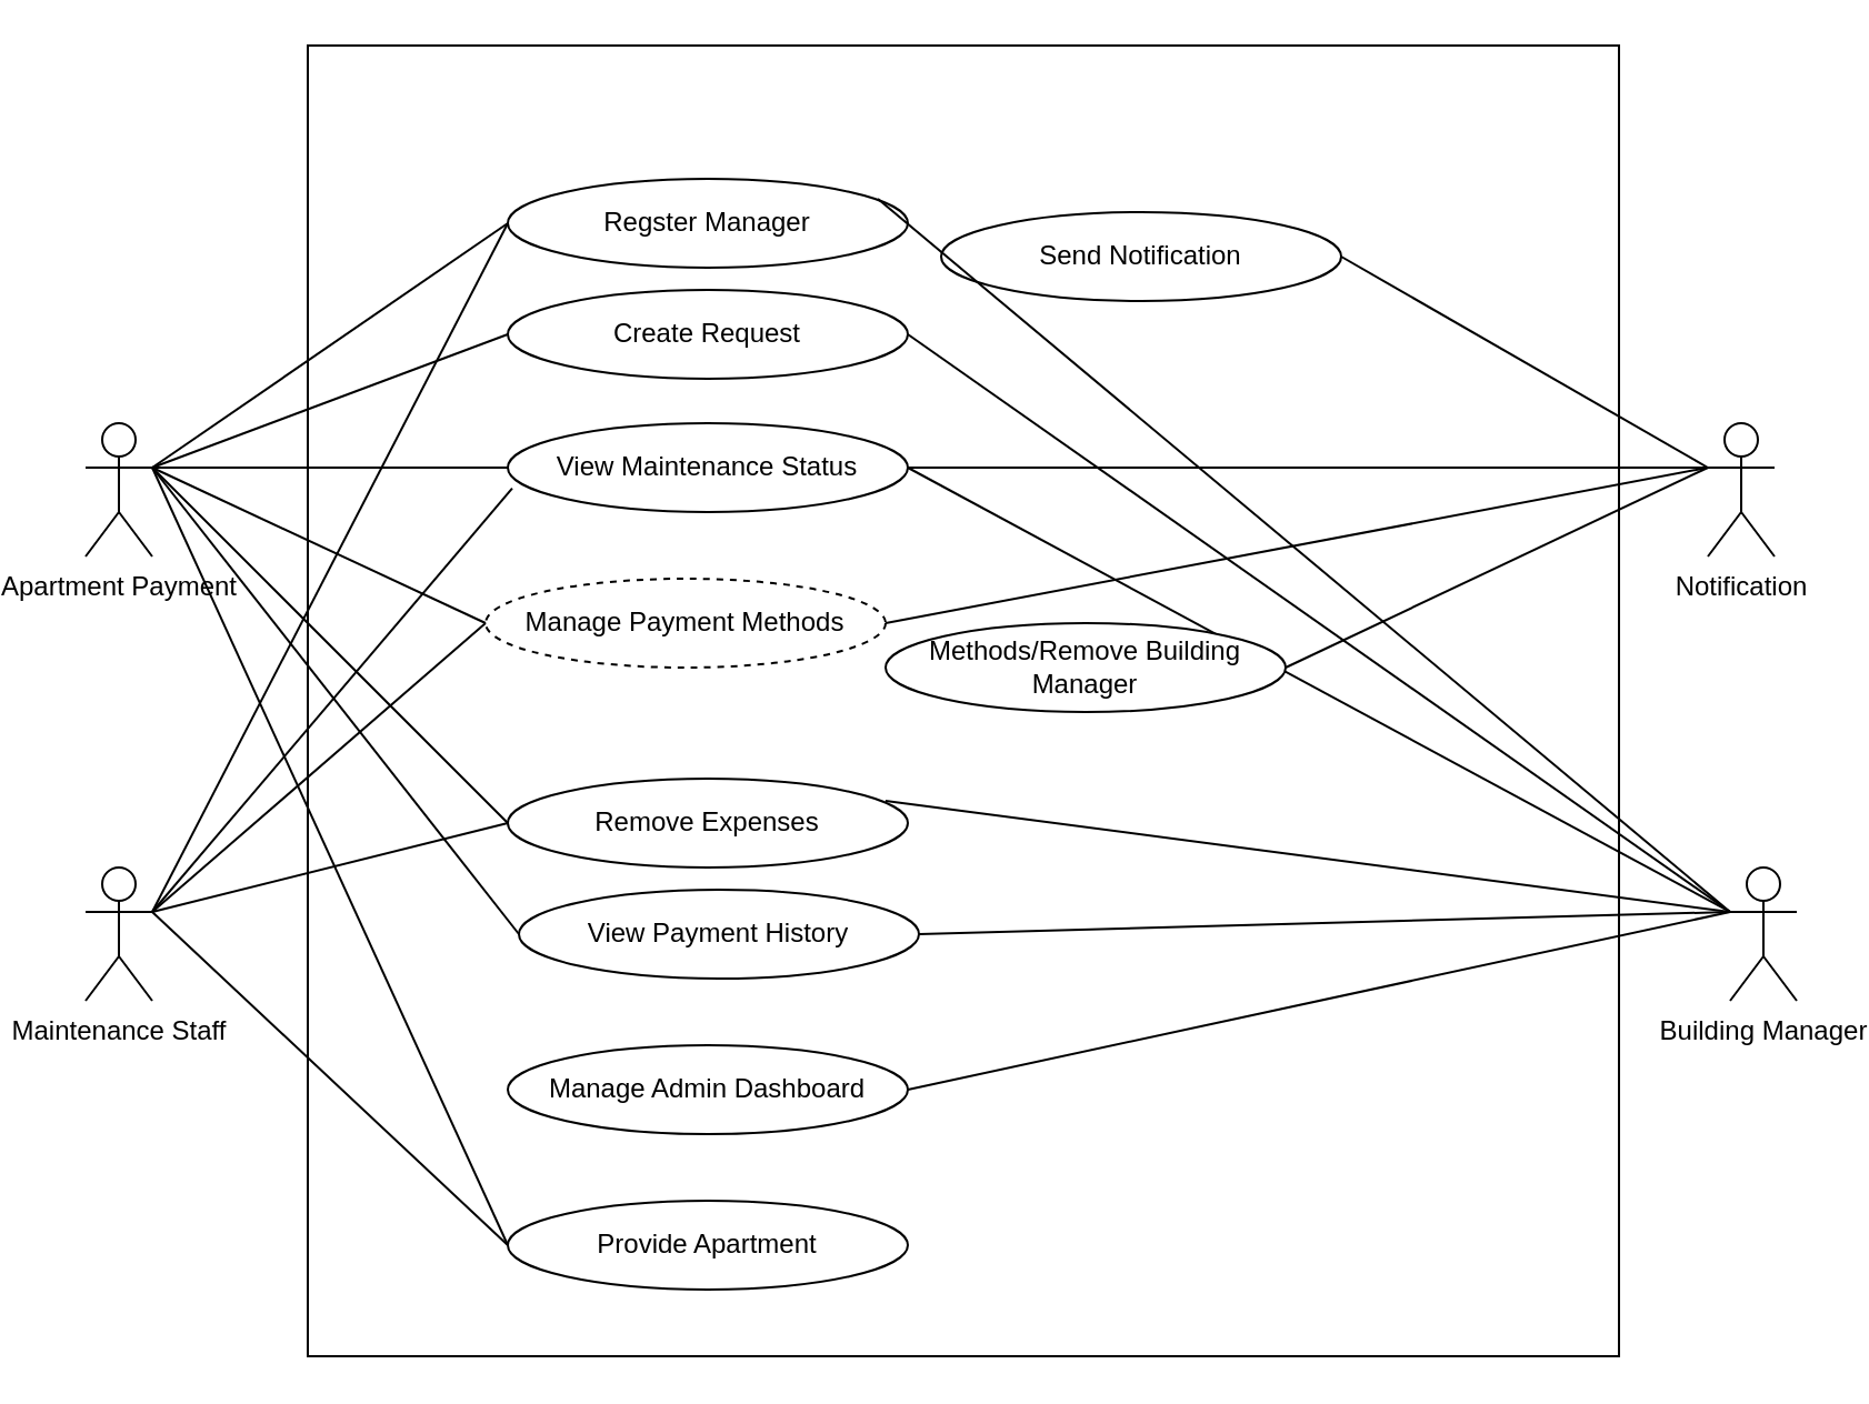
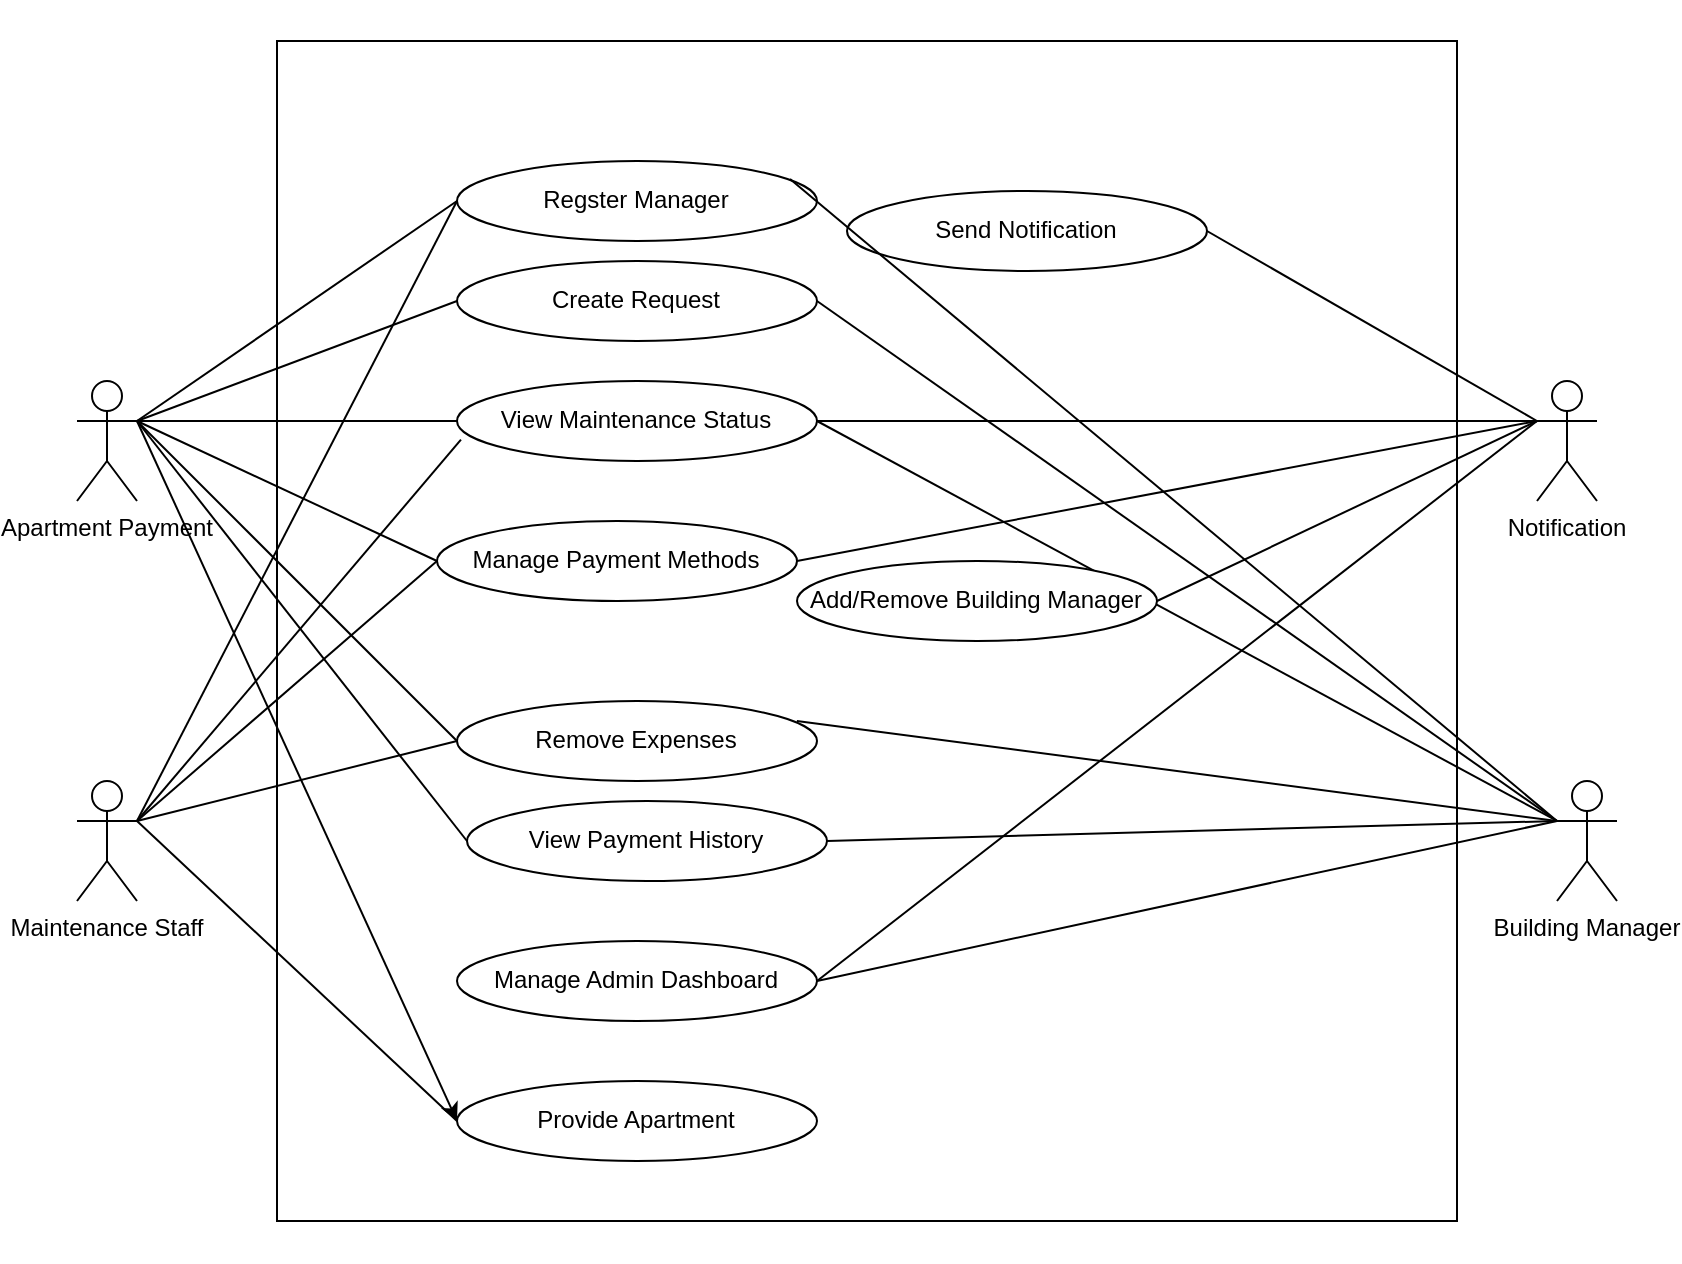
  <mxCell id="0" />
  <mxCell id="1" parent="0" />
  <mxCell id="2" value="" style="whiteSpace=wrap;html=1;aspect=fixed;" parent="1" vertex="1"><mxGeometry x="120" y="20" width="590" height="590" as="geometry" /></mxCell>
  <mxCell id="3" value="Apartment Payment" style="shape=umlActor;verticalLabelPosition=bottom;verticalAlign=top;html=1;outlineConnect=0;" parent="1" vertex="1"><mxGeometry x="20" y="190" width="30" height="60" as="geometry" /></mxCell>
  <mxCell id="4" value="Maintenance Staff" style="shape=umlActor;verticalLabelPosition=bottom;verticalAlign=top;html=1;outlineConnect=0;" parent="1" vertex="1"><mxGeometry x="20" y="390" width="30" height="60" as="geometry" /></mxCell>
  <mxCell id="5" value="Notification" style="shape=umlActor;verticalLabelPosition=bottom;verticalAlign=top;html=1;outlineConnect=0;" parent="1" vertex="1"><mxGeometry x="750" y="190" width="30" height="60" as="geometry" /></mxCell>
  <mxCell id="6" value="Building Manager" style="shape=umlActor;verticalLabelPosition=bottom;verticalAlign=top;html=1;outlineConnect=0;" parent="1" vertex="1"><mxGeometry x="760" y="390" width="30" height="60" as="geometry" /></mxCell>
  <mxCell id="7" value="Regster Manager" style="ellipse;whiteSpace=wrap;html=1;" parent="1" vertex="1"><mxGeometry x="210" y="80" width="180" height="40" as="geometry" /></mxCell>
  <mxCell id="8" value="Create Request" style="ellipse;whiteSpace=wrap;html=1;" parent="1" vertex="1"><mxGeometry x="210" y="130" width="180" height="40" as="geometry" /></mxCell>
  <mxCell id="9" value="View Maintenance Status" style="ellipse;whiteSpace=wrap;html=1;" parent="1" vertex="1"><mxGeometry x="210" y="190" width="180" height="40" as="geometry" /></mxCell>
- <mxCell id="10" value="Manage Payment Methods" style="ellipse;whiteSpace=wrap;html=1;dashed=1;" parent="1" vertex="1"><mxGeometry x="200" y="260" width="180" height="40" as="geometry" /></mxCell>
+ <mxCell id="10" value="Manage Payment Methods" style="ellipse;whiteSpace=wrap;html=1;" parent="1" vertex="1"><mxGeometry x="200" y="260" width="180" height="40" as="geometry" /></mxCell>
  <mxCell id="11" value="Send Notification" style="ellipse;whiteSpace=wrap;html=1;" parent="1" vertex="1"><mxGeometry x="405" y="95" width="180" height="40" as="geometry" /></mxCell>
  <mxCell id="12" value="Remove Expenses" style="ellipse;whiteSpace=wrap;html=1;" parent="1" vertex="1"><mxGeometry x="210" y="350" width="180" height="40" as="geometry" /></mxCell>
  <mxCell id="13" value="Manage Admin Dashboard" style="ellipse;whiteSpace=wrap;html=1;" parent="1" vertex="1"><mxGeometry x="210" y="470" width="180" height="40" as="geometry" /></mxCell>
  <mxCell id="14" value="View Payment History" style="ellipse;whiteSpace=wrap;html=1;" parent="1" vertex="1"><mxGeometry x="215" y="400" width="180" height="40" as="geometry" /></mxCell>
  <mxCell id="15" value="Provide Apartment" style="ellipse;whiteSpace=wrap;html=1;" parent="1" vertex="1"><mxGeometry x="210" y="540" width="180" height="40" as="geometry" /></mxCell>
  <mxCell id="16" value="" style="endArrow=none;html=1;rounded=0;entryX=0;entryY=0.5;entryDx=0;entryDy=0;" parent="1" target="7" edge="1"><mxGeometry width="50" height="50" relative="1" as="geometry"><mxPoint x="50" y="210" as="sourcePoint" /><mxPoint x="410" y="290" as="targetPoint" /><Array as="points" /></mxGeometry></mxCell>
  <mxCell id="17" value="" style="endArrow=none;html=1;rounded=0;entryX=0;entryY=0.5;entryDx=0;entryDy=0;exitX=1;exitY=0.333;exitDx=0;exitDy=0;exitPerimeter=0;" parent="1" source="3" target="8" edge="1"><mxGeometry width="50" height="50" relative="1" as="geometry"><mxPoint x="60" y="210" as="sourcePoint" /><mxPoint x="110" y="160" as="targetPoint" /></mxGeometry></mxCell>
  <mxCell id="18" value="" style="endArrow=none;html=1;rounded=0;entryX=0;entryY=0.5;entryDx=0;entryDy=0;exitX=1;exitY=0.333;exitDx=0;exitDy=0;exitPerimeter=0;" parent="1" source="3" target="9" edge="1"><mxGeometry width="50" height="50" relative="1" as="geometry"><mxPoint x="60" y="210" as="sourcePoint" /><mxPoint x="410" y="290" as="targetPoint" /><Array as="points" /></mxGeometry></mxCell>
  <mxCell id="19" value="" style="endArrow=none;html=1;rounded=0;entryX=0;entryY=0.5;entryDx=0;entryDy=0;" parent="1" target="10" edge="1"><mxGeometry width="50" height="50" relative="1" as="geometry"><mxPoint x="50" y="210" as="sourcePoint" /><mxPoint x="130" y="250" as="targetPoint" /></mxGeometry></mxCell>
  <mxCell id="20" value="" style="endArrow=none;html=1;rounded=0;entryX=0;entryY=0.5;entryDx=0;entryDy=0;" parent="1" target="12" edge="1"><mxGeometry width="50" height="50" relative="1" as="geometry"><mxPoint x="50" y="210" as="sourcePoint" /><mxPoint x="120" y="310" as="targetPoint" /></mxGeometry></mxCell>
  <mxCell id="21" value="" style="endArrow=none;html=1;rounded=0;entryX=0;entryY=0.5;entryDx=0;entryDy=0;" parent="1" target="14" edge="1"><mxGeometry width="50" height="50" relative="1" as="geometry"><mxPoint x="50" y="210" as="sourcePoint" /><mxPoint x="140" y="380" as="targetPoint" /></mxGeometry></mxCell>
- <mxCell id="22" value="" style="endArrow=none;html=1;rounded=0;entryX=0;entryY=0.5;entryDx=0;entryDy=0;exitX=1;exitY=0.333;exitDx=0;exitDy=0;exitPerimeter=0;" parent="1" source="3" target="15" edge="1"><mxGeometry width="50" height="50" relative="1" as="geometry"><mxPoint x="70" y="380" as="sourcePoint" /><mxPoint x="120" y="330" as="targetPoint" /></mxGeometry></mxCell>
+ <mxCell id="22" value="" style="endArrow=classic;html=1;rounded=0;entryX=0;entryY=0.5;entryDx=0;entryDy=0;exitX=1;exitY=0.333;exitDx=0;exitDy=0;exitPerimeter=0;" parent="1" source="3" target="15" edge="1"><mxGeometry width="50" height="50" relative="1" as="geometry"><mxPoint x="70" y="380" as="sourcePoint" /><mxPoint x="120" y="330" as="targetPoint" /></mxGeometry></mxCell>
  <mxCell id="23" value="" style="endArrow=none;html=1;rounded=0;entryX=0;entryY=0.5;entryDx=0;entryDy=0;" parent="1" target="7" edge="1"><mxGeometry width="50" height="50" relative="1" as="geometry"><mxPoint x="50" y="410" as="sourcePoint" /><mxPoint x="140" y="110" as="targetPoint" /></mxGeometry></mxCell>
  <mxCell id="24" value="" style="endArrow=none;html=1;rounded=0;entryX=0.011;entryY=0.734;entryDx=0;entryDy=0;entryPerimeter=0;" parent="1" target="9" edge="1"><mxGeometry width="50" height="50" relative="1" as="geometry"><mxPoint x="50" y="410" as="sourcePoint" /><mxPoint x="100" y="360" as="targetPoint" /></mxGeometry></mxCell>
  <mxCell id="25" value="" style="endArrow=none;html=1;rounded=0;entryX=0;entryY=0.5;entryDx=0;entryDy=0;" parent="1" target="10" edge="1"><mxGeometry width="50" height="50" relative="1" as="geometry"><mxPoint x="50" y="410" as="sourcePoint" /><mxPoint x="100" y="360" as="targetPoint" /></mxGeometry></mxCell>
  <mxCell id="26" value="" style="endArrow=none;html=1;rounded=0;exitX=1;exitY=0.333;exitDx=0;exitDy=0;exitPerimeter=0;entryX=0;entryY=0.5;entryDx=0;entryDy=0;" parent="1" source="4" target="12" edge="1"><mxGeometry width="50" height="50" relative="1" as="geometry"><mxPoint x="60" y="410" as="sourcePoint" /><mxPoint x="140" y="420" as="targetPoint" /></mxGeometry></mxCell>
  <mxCell id="27" value="" style="endArrow=none;html=1;rounded=0;entryX=0;entryY=0.333;entryDx=0;entryDy=0;entryPerimeter=0;exitX=0.925;exitY=0.226;exitDx=0;exitDy=0;exitPerimeter=0;" parent="1" source="7" target="6" edge="1"><mxGeometry width="50" height="50" relative="1" as="geometry"><mxPoint x="320" y="110" as="sourcePoint" /><mxPoint x="370" y="60" as="targetPoint" /></mxGeometry></mxCell>
  <mxCell id="28" value="" style="endArrow=none;html=1;rounded=0;exitX=1;exitY=0.5;exitDx=0;exitDy=0;" parent="1" source="8" edge="1"><mxGeometry width="50" height="50" relative="1" as="geometry"><mxPoint x="320" y="170" as="sourcePoint" /><mxPoint x="760" y="410" as="targetPoint" /></mxGeometry></mxCell>
  <mxCell id="29" value="" style="endArrow=none;html=1;rounded=0;entryX=0;entryY=0.333;entryDx=0;entryDy=0;entryPerimeter=0;exitX=1;exitY=0.5;exitDx=0;exitDy=0;" parent="1" source="9" target="6" edge="1"><mxGeometry width="50" height="50" relative="1" as="geometry"><mxPoint x="420" y="360" as="sourcePoint" /><mxPoint x="470" y="310" as="targetPoint" /></mxGeometry></mxCell>
  <mxCell id="30" value="" style="endArrow=none;html=1;rounded=0;exitX=0.944;exitY=0.25;exitDx=0;exitDy=0;exitPerimeter=0;" parent="1" source="12" edge="1"><mxGeometry width="50" height="50" relative="1" as="geometry"><mxPoint x="710" y="460" as="sourcePoint" /><mxPoint x="760" y="410" as="targetPoint" /></mxGeometry></mxCell>
  <mxCell id="31" value="" style="endArrow=none;html=1;rounded=0;exitX=1;exitY=0.5;exitDx=0;exitDy=0;" parent="1" source="14" edge="1"><mxGeometry width="50" height="50" relative="1" as="geometry"><mxPoint x="710" y="460" as="sourcePoint" /><mxPoint x="760" y="410" as="targetPoint" /></mxGeometry></mxCell>
  <mxCell id="32" value="" style="endArrow=none;html=1;rounded=0;exitX=1;exitY=0.5;exitDx=0;exitDy=0;" parent="1" source="13" edge="1"><mxGeometry width="50" height="50" relative="1" as="geometry"><mxPoint x="710" y="460" as="sourcePoint" /><mxPoint x="760" y="410" as="targetPoint" /></mxGeometry></mxCell>
  <mxCell id="33" value="" style="endArrow=none;html=1;rounded=0;exitX=0;exitY=0.5;exitDx=0;exitDy=0;" parent="1" source="15" edge="1"><mxGeometry width="50" height="50" relative="1" as="geometry"><mxPoint x="0" y="460" as="sourcePoint" /><mxPoint x="50" y="410" as="targetPoint" /></mxGeometry></mxCell>
  <mxCell id="34" value="" style="endArrow=none;html=1;rounded=0;exitX=1;exitY=0.5;exitDx=0;exitDy=0;" parent="1" source="11" edge="1"><mxGeometry width="50" height="50" relative="1" as="geometry"><mxPoint x="700" y="260" as="sourcePoint" /><mxPoint x="750" y="210" as="targetPoint" /></mxGeometry></mxCell>
  <mxCell id="35" value="" style="endArrow=none;html=1;rounded=0;entryX=0;entryY=0.333;entryDx=0;entryDy=0;entryPerimeter=0;exitX=1;exitY=0.5;exitDx=0;exitDy=0;" parent="1" source="10" target="5" edge="1"><mxGeometry width="50" height="50" relative="1" as="geometry"><mxPoint x="320" y="290" as="sourcePoint" /><mxPoint x="370" y="240" as="targetPoint" /></mxGeometry></mxCell>
  <mxCell id="36" value="" style="endArrow=none;html=1;rounded=0;entryX=0;entryY=0.333;entryDx=0;entryDy=0;entryPerimeter=0;exitX=1;exitY=0.5;exitDx=0;exitDy=0;" parent="1" source="9" target="5" edge="1"><mxGeometry width="50" height="50" relative="1" as="geometry"><mxPoint x="350" y="220" as="sourcePoint" /><mxPoint x="370" y="180" as="targetPoint" /></mxGeometry></mxCell>
- <mxCell id="37" value="Methods/Remove Building Manager" style="ellipse;whiteSpace=wrap;html=1;" parent="1" vertex="1"><mxGeometry x="380" y="280" width="180" height="40" as="geometry" /></mxCell>
+ <mxCell id="37" value="Add/Remove Building Manager" style="ellipse;whiteSpace=wrap;html=1;" parent="1" vertex="1"><mxGeometry x="380" y="280" width="180" height="40" as="geometry" /></mxCell>
  <mxCell id="38" value="" style="endArrow=none;html=1;rounded=0;exitX=1;exitY=0.5;exitDx=0;exitDy=0;" parent="1" source="37" edge="1"><mxGeometry width="50" height="50" relative="1" as="geometry"><mxPoint x="700" y="260" as="sourcePoint" /><mxPoint x="750" y="210" as="targetPoint" /></mxGeometry></mxCell>
+ <mxCell id="39" value="" style="endArrow=none;html=1;rounded=0;entryX=0;entryY=0.333;entryDx=0;entryDy=0;entryPerimeter=0;exitX=1;exitY=0.5;exitDx=0;exitDy=0;" parent="1" source="13" target="5" edge="1"><mxGeometry width="50" height="50" relative="1" as="geometry"><mxPoint x="420" y="460" as="sourcePoint" /><mxPoint x="440" y="440" as="targetPoint" /></mxGeometry></mxCell>
